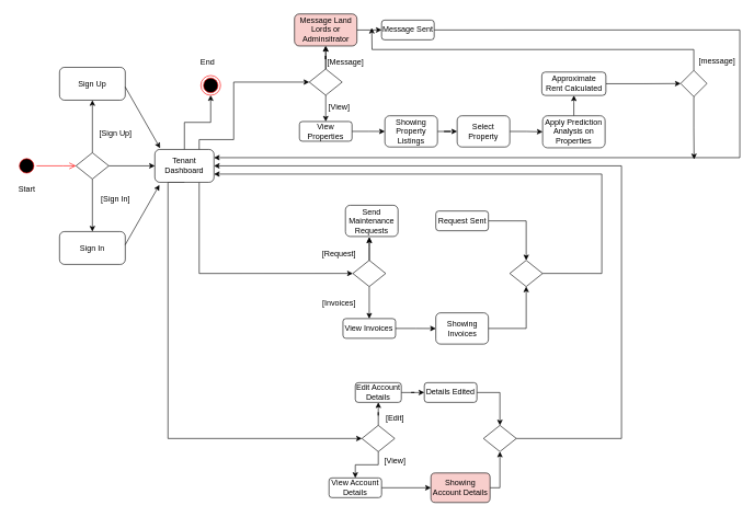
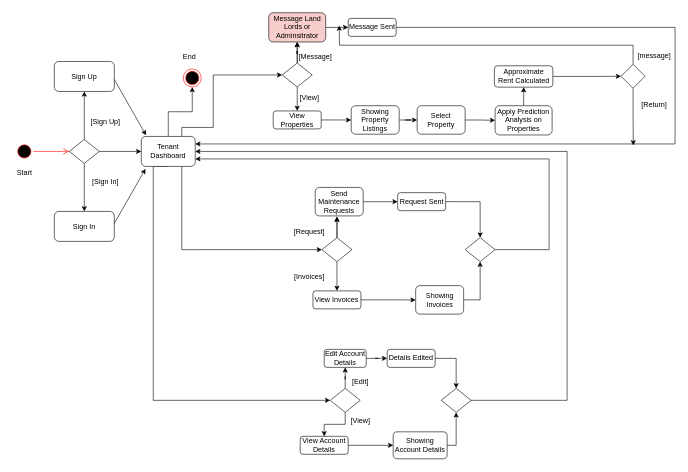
  <mxCell id="0" />
  <mxCell id="1" parent="0" />
  <mxCell id="2" value="Sign Up" style="rounded=1;whiteSpace=wrap;html=1;" parent="1" vertex="1"><mxGeometry x="90" y="102" width="100" height="50" as="geometry" /></mxCell>
  <mxCell id="3" value="Start" style="text;html=1;align=center;verticalAlign=middle;resizable=0;points=[];autosize=1;strokeColor=none;fillColor=none;" parent="1" vertex="1"><mxGeometry x="20" y="277" width="40" height="20" as="geometry" /></mxCell>
  <mxCell id="4" value="Sign In" style="rounded=1;whiteSpace=wrap;html=1;" parent="1" vertex="1"><mxGeometry x="90" y="352" width="100" height="50" as="geometry" /></mxCell>
  <mxCell id="5" value="" style="endArrow=classic;html=1;rounded=0;entryX=0.078;entryY=1.08;entryDx=0;entryDy=0;entryPerimeter=0;" parent="1" target="11" edge="1"><mxGeometry width="50" height="50" relative="1" as="geometry"><mxPoint x="190" y="372" as="sourcePoint" /><mxPoint x="240" y="322" as="targetPoint" /></mxGeometry></mxCell>
  <mxCell id="6" value="[Sign Up]" style="text;html=1;align=center;verticalAlign=middle;resizable=0;points=[];autosize=1;strokeColor=none;fillColor=none;" parent="1" vertex="1"><mxGeometry x="145" y="192" width="60" height="20" as="geometry" /></mxCell>
  <mxCell id="7" style="edgeStyle=orthogonalEdgeStyle;rounded=0;orthogonalLoop=1;jettySize=auto;html=1;exitX=0.5;exitY=0;exitDx=0;exitDy=0;entryX=0.5;entryY=1;entryDx=0;entryDy=0;" parent="1" source="11" target="47" edge="1"><mxGeometry relative="1" as="geometry" /></mxCell>
  <mxCell id="8" style="edgeStyle=orthogonalEdgeStyle;rounded=0;orthogonalLoop=1;jettySize=auto;html=1;exitX=0.5;exitY=1;exitDx=0;exitDy=0;entryX=0;entryY=0.5;entryDx=0;entryDy=0;" parent="1" source="11" target="34" edge="1"><mxGeometry relative="1" as="geometry"><Array as="points"><mxPoint x="255" y="277" /><mxPoint x="255" y="667" /></Array></mxGeometry></mxCell>
  <mxCell id="9" style="edgeStyle=orthogonalEdgeStyle;rounded=0;orthogonalLoop=1;jettySize=auto;html=1;exitX=0.75;exitY=0;exitDx=0;exitDy=0;entryX=0;entryY=0.5;entryDx=0;entryDy=0;" parent="1" source="11" target="21" edge="1"><mxGeometry relative="1" as="geometry"><Array as="points"><mxPoint x="303" y="212" /><mxPoint x="355" y="212" /><mxPoint x="355" y="125" /></Array></mxGeometry></mxCell>
  <mxCell id="10" style="edgeStyle=orthogonalEdgeStyle;rounded=0;orthogonalLoop=1;jettySize=auto;html=1;exitX=0.75;exitY=1;exitDx=0;exitDy=0;entryX=0;entryY=0.5;entryDx=0;entryDy=0;" parent="1" source="11" target="54" edge="1"><mxGeometry relative="1" as="geometry" /></mxCell>
  <mxCell id="11" value="Tenant Dashboard" style="rounded=1;whiteSpace=wrap;html=1;" parent="1" vertex="1"><mxGeometry x="235" y="227" width="90" height="50" as="geometry" /></mxCell>
  <mxCell id="12" value="" style="endArrow=classic;html=1;rounded=0;entryX=0.089;entryY=-0.04;entryDx=0;entryDy=0;entryPerimeter=0;" parent="1" target="11" edge="1"><mxGeometry width="50" height="50" relative="1" as="geometry"><mxPoint x="190" y="132" as="sourcePoint" /><mxPoint x="275" y="132" as="targetPoint" /></mxGeometry></mxCell>
  <mxCell id="13" value="[Sign In]" style="text;html=1;align=center;verticalAlign=middle;resizable=0;points=[];autosize=1;strokeColor=none;fillColor=none;" parent="1" vertex="1"><mxGeometry x="145" y="292" width="60" height="20" as="geometry" /></mxCell>
  <mxCell id="14" value="" style="edgeStyle=orthogonalEdgeStyle;rounded=0;orthogonalLoop=1;jettySize=auto;html=1;" parent="1" source="17" target="11" edge="1"><mxGeometry relative="1" as="geometry" /></mxCell>
  <mxCell id="15" value="" style="edgeStyle=orthogonalEdgeStyle;rounded=0;orthogonalLoop=1;jettySize=auto;html=1;" parent="1" source="17" target="4" edge="1"><mxGeometry relative="1" as="geometry" /></mxCell>
  <mxCell id="16" value="" style="edgeStyle=orthogonalEdgeStyle;rounded=0;orthogonalLoop=1;jettySize=auto;html=1;" parent="1" source="17" target="2" edge="1"><mxGeometry relative="1" as="geometry" /></mxCell>
  <mxCell id="17" value="" style="rhombus;whiteSpace=wrap;html=1;" parent="1" vertex="1"><mxGeometry x="115" y="232" width="50" height="40" as="geometry" /></mxCell>
  <mxCell id="18" value="" style="edgeStyle=orthogonalEdgeStyle;rounded=0;orthogonalLoop=1;jettySize=auto;html=1;" parent="1" source="21" target="23" edge="1"><mxGeometry relative="1" as="geometry" /></mxCell>
  <mxCell id="19" value="" style="edgeStyle=orthogonalEdgeStyle;rounded=0;orthogonalLoop=1;jettySize=auto;html=1;" parent="1" source="21" target="29" edge="1"><mxGeometry relative="1" as="geometry" /></mxCell>
  <mxCell id="20" value="" style="edgeStyle=orthogonalEdgeStyle;rounded=0;orthogonalLoop=1;jettySize=auto;html=1;" parent="1" source="21" target="23" edge="1"><mxGeometry relative="1" as="geometry" /></mxCell>
  <mxCell id="21" value="" style="rhombus;whiteSpace=wrap;html=1;" parent="1" vertex="1"><mxGeometry x="470" y="104.5" width="50" height="40" as="geometry" /></mxCell>
  <mxCell id="22" value="" style="edgeStyle=orthogonalEdgeStyle;rounded=0;orthogonalLoop=1;jettySize=auto;html=1;" parent="1" source="23" target="25" edge="1"><mxGeometry relative="1" as="geometry" /></mxCell>
  <mxCell id="23" value="Message Land &lt;br&gt;Lords or Adminsitrator" style="rounded=1;whiteSpace=wrap;html=1;fillColor=#f8cecc;" parent="1" vertex="1"><mxGeometry x="447.5" y="20.75" width="95" height="48.75" as="geometry" /></mxCell>
  <mxCell id="24" style="edgeStyle=orthogonalEdgeStyle;rounded=0;orthogonalLoop=1;jettySize=auto;html=1;exitX=1;exitY=0.5;exitDx=0;exitDy=0;entryX=1;entryY=0.25;entryDx=0;entryDy=0;" edge="1" parent="1" source="25" target="11"><mxGeometry relative="1" as="geometry"><Array as="points"><mxPoint x="1125" y="45" /><mxPoint x="1125" y="240" /></Array></mxGeometry></mxCell>
  <mxCell id="25" value="Message Sent" style="rounded=1;whiteSpace=wrap;html=1;" parent="1" vertex="1"><mxGeometry x="580" y="30.13" width="80" height="30" as="geometry" /></mxCell>
  <mxCell id="26" value="" style="edgeStyle=orthogonalEdgeStyle;rounded=0;orthogonalLoop=1;jettySize=auto;html=1;" parent="1" source="27" target="68" edge="1"><mxGeometry relative="1" as="geometry" /></mxCell>
  <mxCell id="27" value="Showing Property Listings" style="rounded=1;whiteSpace=wrap;html=1;" parent="1" vertex="1"><mxGeometry x="585" y="175.75" width="80" height="47.5" as="geometry" /></mxCell>
  <mxCell id="28" value="" style="edgeStyle=orthogonalEdgeStyle;rounded=0;orthogonalLoop=1;jettySize=auto;html=1;" parent="1" source="29" target="27" edge="1"><mxGeometry relative="1" as="geometry" /></mxCell>
  <mxCell id="29" value="View Properties" style="rounded=1;whiteSpace=wrap;html=1;" parent="1" vertex="1"><mxGeometry x="455" y="184.5" width="80" height="30" as="geometry" /></mxCell>
  <mxCell id="30" value="[View]" style="text;html=1;align=center;verticalAlign=middle;resizable=0;points=[];autosize=1;strokeColor=none;fillColor=none;" parent="1" vertex="1"><mxGeometry x="490" y="152" width="50" height="20" as="geometry" /></mxCell>
  <mxCell id="31" value="[Message]" style="text;html=1;align=center;verticalAlign=middle;resizable=0;points=[];autosize=1;strokeColor=none;fillColor=none;" parent="1" vertex="1"><mxGeometry x="490" y="84.5" width="70" height="20" as="geometry" /></mxCell>
  <mxCell id="32" value="" style="edgeStyle=orthogonalEdgeStyle;rounded=0;orthogonalLoop=1;jettySize=auto;html=1;" parent="1" source="34" target="36" edge="1"><mxGeometry relative="1" as="geometry" /></mxCell>
  <mxCell id="33" value="" style="edgeStyle=orthogonalEdgeStyle;rounded=0;orthogonalLoop=1;jettySize=auto;html=1;" parent="1" source="34" target="42" edge="1"><mxGeometry relative="1" as="geometry" /></mxCell>
  <mxCell id="34" value="" style="rhombus;whiteSpace=wrap;html=1;" parent="1" vertex="1"><mxGeometry x="550" y="647" width="50" height="40" as="geometry" /></mxCell>
  <mxCell id="35" value="" style="edgeStyle=orthogonalEdgeStyle;rounded=0;orthogonalLoop=1;jettySize=auto;html=1;" parent="1" source="36" target="38" edge="1"><mxGeometry relative="1" as="geometry" /></mxCell>
  <mxCell id="36" value="Edit Account Details" style="rounded=1;whiteSpace=wrap;html=1;" parent="1" vertex="1"><mxGeometry x="540" y="582" width="70" height="30" as="geometry" /></mxCell>
  <mxCell id="37" style="edgeStyle=orthogonalEdgeStyle;rounded=0;orthogonalLoop=1;jettySize=auto;html=1;exitX=1;exitY=0.5;exitDx=0;exitDy=0;entryX=0.5;entryY=0;entryDx=0;entryDy=0;" parent="1" source="38" target="46" edge="1"><mxGeometry relative="1" as="geometry" /></mxCell>
  <mxCell id="38" value="Details Edited" style="rounded=1;whiteSpace=wrap;html=1;" parent="1" vertex="1"><mxGeometry x="645" y="582" width="80" height="30" as="geometry" /></mxCell>
  <mxCell id="39" style="edgeStyle=orthogonalEdgeStyle;rounded=0;orthogonalLoop=1;jettySize=auto;html=1;exitX=1;exitY=0.5;exitDx=0;exitDy=0;entryX=0.5;entryY=1;entryDx=0;entryDy=0;" parent="1" source="40" target="46" edge="1"><mxGeometry relative="1" as="geometry"><Array as="points"><mxPoint x="760" y="742" /></Array></mxGeometry></mxCell>
- <mxCell id="40" value="Showing Account Details" style="rounded=1;whiteSpace=wrap;html=1;fillColor=#f8cecc;" parent="1" vertex="1"><mxGeometry x="655" y="719.5" width="90" height="45" as="geometry" /></mxCell>
+ <mxCell id="40" value="Showing Account Details" style="rounded=1;whiteSpace=wrap;html=1;" parent="1" vertex="1"><mxGeometry x="655" y="719.5" width="90" height="45" as="geometry" /></mxCell>
  <mxCell id="41" value="" style="edgeStyle=orthogonalEdgeStyle;rounded=0;orthogonalLoop=1;jettySize=auto;html=1;" parent="1" source="42" target="40" edge="1"><mxGeometry relative="1" as="geometry" /></mxCell>
  <mxCell id="42" value="View Account Details" style="rounded=1;whiteSpace=wrap;html=1;" parent="1" vertex="1"><mxGeometry x="500" y="727" width="80" height="30" as="geometry" /></mxCell>
  <mxCell id="43" value="[View]" style="text;html=1;align=center;verticalAlign=middle;resizable=0;points=[];autosize=1;strokeColor=none;fillColor=none;" parent="1" vertex="1"><mxGeometry x="575" y="692" width="50" height="20" as="geometry" /></mxCell>
  <mxCell id="44" value="[Edit]" style="text;html=1;align=center;verticalAlign=middle;resizable=0;points=[];autosize=1;strokeColor=none;fillColor=none;" parent="1" vertex="1"><mxGeometry x="580" y="627" width="40" height="20" as="geometry" /></mxCell>
  <mxCell id="45" style="edgeStyle=orthogonalEdgeStyle;rounded=0;orthogonalLoop=1;jettySize=auto;html=1;exitX=1;exitY=0.5;exitDx=0;exitDy=0;entryX=1;entryY=0.5;entryDx=0;entryDy=0;" parent="1" source="46" target="11" edge="1"><mxGeometry relative="1" as="geometry"><Array as="points"><mxPoint x="945" y="667" /><mxPoint x="945" y="252" /></Array></mxGeometry></mxCell>
  <mxCell id="46" value="" style="rhombus;whiteSpace=wrap;html=1;" parent="1" vertex="1"><mxGeometry x="735" y="647" width="50" height="40" as="geometry" /></mxCell>
  <mxCell id="47" value="" style="ellipse;html=1;shape=endState;fillColor=#000000;strokeColor=#ff0000;" parent="1" vertex="1"><mxGeometry x="305" y="114.5" width="30" height="30" as="geometry" /></mxCell>
  <mxCell id="48" value="" style="ellipse;html=1;shape=startState;fillColor=#000000;strokeColor=#ff0000;rotation=-180;" parent="1" vertex="1"><mxGeometry x="25" y="237" width="30" height="30" as="geometry" /></mxCell>
  <mxCell id="49" value="" style="edgeStyle=orthogonalEdgeStyle;html=1;verticalAlign=bottom;endArrow=open;endSize=8;strokeColor=#ff0000;rounded=0;entryX=0;entryY=0.5;entryDx=0;entryDy=0;" parent="1" source="48" target="17" edge="1"><mxGeometry relative="1" as="geometry"><mxPoint x="10" y="282" as="targetPoint" /><Array as="points"><mxPoint x="95" y="252" /><mxPoint x="95" y="252" /></Array></mxGeometry></mxCell>
  <mxCell id="50" value="End" style="text;html=1;align=center;verticalAlign=middle;resizable=0;points=[];autosize=1;strokeColor=none;fillColor=none;" parent="1" vertex="1"><mxGeometry x="295" y="84.5" width="40" height="20" as="geometry" /></mxCell>
  <mxCell id="51" value="" style="edgeStyle=orthogonalEdgeStyle;rounded=0;orthogonalLoop=1;jettySize=auto;html=1;" parent="1" source="54" edge="1"><mxGeometry relative="1" as="geometry"><mxPoint x="561.3" y="360.75" as="targetPoint" /></mxGeometry></mxCell>
  <mxCell id="52" value="" style="edgeStyle=orthogonalEdgeStyle;rounded=0;orthogonalLoop=1;jettySize=auto;html=1;" parent="1" source="54" target="58" edge="1"><mxGeometry relative="1" as="geometry" /></mxCell>
  <mxCell id="53" value="" style="edgeStyle=orthogonalEdgeStyle;rounded=0;orthogonalLoop=1;jettySize=auto;html=1;" parent="1" source="54" edge="1"><mxGeometry relative="1" as="geometry"><mxPoint x="561.3" y="360.75" as="targetPoint" /></mxGeometry></mxCell>
  <mxCell id="54" value="" style="rhombus;whiteSpace=wrap;html=1;" parent="1" vertex="1"><mxGeometry x="536.25" y="395.75" width="50" height="40" as="geometry" /></mxCell>
  <mxCell id="55" style="edgeStyle=orthogonalEdgeStyle;rounded=0;orthogonalLoop=1;jettySize=auto;html=1;exitX=1;exitY=0.5;exitDx=0;exitDy=0;entryX=0.5;entryY=1;entryDx=0;entryDy=0;" parent="1" source="56" target="60" edge="1"><mxGeometry relative="1" as="geometry" /></mxCell>
- <mxCell id="56" value="Showing Invoices" style="rounded=1;whiteSpace=wrap;html=1;" parent="1" vertex="1"><mxGeometry x="662.5" y="475.75" width="80" height="47.5" as="geometry" /></mxCell>
+ <mxCell id="56" value="Showing Invoices" style="rounded=1;whiteSpace=wrap;html=1;" parent="1" vertex="1"><mxGeometry x="692.5" y="475.75" width="80" height="47.5" as="geometry" /></mxCell>
  <mxCell id="57" value="" style="edgeStyle=orthogonalEdgeStyle;rounded=0;orthogonalLoop=1;jettySize=auto;html=1;" parent="1" source="58" target="56" edge="1"><mxGeometry relative="1" as="geometry" /></mxCell>
  <mxCell id="58" value="View Invoices" style="rounded=1;whiteSpace=wrap;html=1;" parent="1" vertex="1"><mxGeometry x="521.25" y="484.5" width="80" height="30" as="geometry" /></mxCell>
  <mxCell id="59" style="edgeStyle=orthogonalEdgeStyle;rounded=0;orthogonalLoop=1;jettySize=auto;html=1;exitX=1;exitY=0.5;exitDx=0;exitDy=0;entryX=1;entryY=0.75;entryDx=0;entryDy=0;" parent="1" source="60" target="11" edge="1"><mxGeometry relative="1" as="geometry"><Array as="points"><mxPoint x="915" y="416" /><mxPoint x="915" y="265" /></Array></mxGeometry></mxCell>
  <mxCell id="60" value="" style="rhombus;whiteSpace=wrap;html=1;" parent="1" vertex="1"><mxGeometry x="775" y="395.75" width="50" height="40" as="geometry" /></mxCell>
  <mxCell id="61" value="[Invoices]" style="text;html=1;align=center;verticalAlign=middle;resizable=0;points=[];autosize=1;strokeColor=none;fillColor=none;" parent="1" vertex="1"><mxGeometry x="480" y="452" width="70" height="20" as="geometry" /></mxCell>
+ <mxCell id="62" value="" style="edgeStyle=orthogonalEdgeStyle;rounded=0;orthogonalLoop=1;jettySize=auto;html=1;" parent="1" source="63" target="65" edge="1"><mxGeometry relative="1" as="geometry" /></mxCell>
  <mxCell id="63" value="Send Maintenance Requests" style="rounded=1;whiteSpace=wrap;html=1;" parent="1" vertex="1"><mxGeometry x="525" y="312" width="80" height="47.5" as="geometry" /></mxCell>
  <mxCell id="64" style="edgeStyle=orthogonalEdgeStyle;rounded=0;orthogonalLoop=1;jettySize=auto;html=1;exitX=1;exitY=0.5;exitDx=0;exitDy=0;entryX=0.5;entryY=0;entryDx=0;entryDy=0;" parent="1" source="65" target="60" edge="1"><mxGeometry relative="1" as="geometry" /></mxCell>
  <mxCell id="65" value="Request Sent" style="rounded=1;whiteSpace=wrap;html=1;" parent="1" vertex="1"><mxGeometry x="662.5" y="320.75" width="80" height="30" as="geometry" /></mxCell>
  <mxCell id="66" value="[Request]" style="text;html=1;align=center;verticalAlign=middle;resizable=0;points=[];autosize=1;strokeColor=none;fillColor=none;" parent="1" vertex="1"><mxGeometry x="480" y="375.75" width="70" height="20" as="geometry" /></mxCell>
  <mxCell id="67" value="" style="edgeStyle=orthogonalEdgeStyle;rounded=0;orthogonalLoop=1;jettySize=auto;html=1;" parent="1" source="68" target="70" edge="1"><mxGeometry relative="1" as="geometry" /></mxCell>
  <mxCell id="68" value="Select Property" style="rounded=1;whiteSpace=wrap;html=1;" parent="1" vertex="1"><mxGeometry x="695" y="175.75" width="80" height="47.5" as="geometry" /></mxCell>
  <mxCell id="69" value="" style="edgeStyle=orthogonalEdgeStyle;rounded=0;orthogonalLoop=1;jettySize=auto;html=1;" edge="1" parent="1" source="70" target="72"><mxGeometry relative="1" as="geometry" /></mxCell>
  <mxCell id="70" value="Apply Prediction Analysis on Properties" style="rounded=1;whiteSpace=wrap;html=1;" parent="1" vertex="1"><mxGeometry x="825" y="175.75" width="95" height="48.75" as="geometry" /></mxCell>
  <mxCell id="71" style="edgeStyle=orthogonalEdgeStyle;rounded=0;orthogonalLoop=1;jettySize=auto;html=1;" edge="1" parent="1" source="72" target="75"><mxGeometry relative="1" as="geometry" /></mxCell>
  <mxCell id="72" value="Approximate Rent Calculated" style="rounded=1;whiteSpace=wrap;html=1;" parent="1" vertex="1"><mxGeometry x="823.75" y="109.19" width="97.5" height="35.62" as="geometry" /></mxCell>
  <mxCell id="73" style="edgeStyle=orthogonalEdgeStyle;rounded=0;orthogonalLoop=1;jettySize=auto;html=1;exitX=0.5;exitY=0;exitDx=0;exitDy=0;" edge="1" parent="1" source="75"><mxGeometry relative="1" as="geometry"><mxPoint x="565" y="42" as="targetPoint" /></mxGeometry></mxCell>
  <mxCell id="74" style="edgeStyle=orthogonalEdgeStyle;rounded=0;orthogonalLoop=1;jettySize=auto;html=1;exitX=0.5;exitY=1;exitDx=0;exitDy=0;" edge="1" parent="1" source="75"><mxGeometry relative="1" as="geometry"><mxPoint x="1055.4" y="242" as="targetPoint" /></mxGeometry></mxCell>
  <mxCell id="75" value="" style="rhombus;whiteSpace=wrap;html=1;" vertex="1" parent="1"><mxGeometry x="1035" y="106.69" width="40" height="40" as="geometry" /></mxCell>
  <mxCell id="76" value="[message]" style="text;html=1;align=center;verticalAlign=middle;resizable=0;points=[];autosize=1;strokeColor=none;fillColor=none;" vertex="1" parent="1"><mxGeometry x="1055" y="82" width="70" height="20" as="geometry" /></mxCell>
+ <mxCell id="77" value="[Return]" style="text;html=1;align=center;verticalAlign=middle;resizable=0;points=[];autosize=1;strokeColor=none;fillColor=none;" vertex="1" parent="1"><mxGeometry x="1060" y="164.5" width="60" height="20" as="geometry" /></mxCell>
